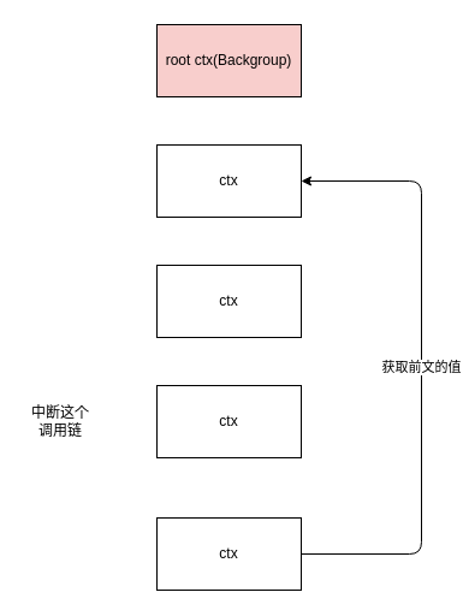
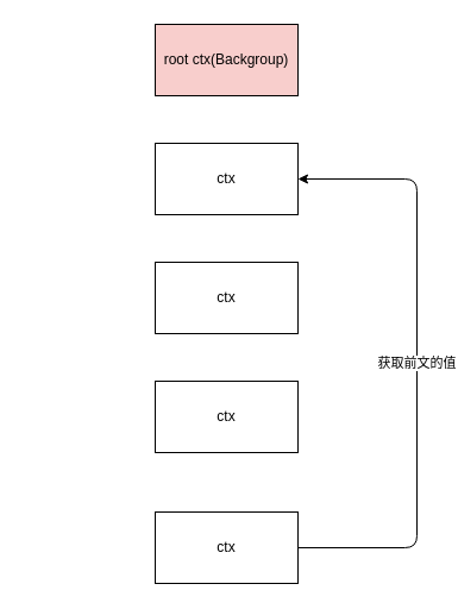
  <mxCell id="0" />
  <mxCell id="1" parent="0" />
  <mxCell id="2" value="ctx" style="rounded=0;whiteSpace=wrap;html=1;" parent="1" vertex="1"><mxGeometry x="130" y="120" width="120" height="60" as="geometry" /></mxCell>
  <mxCell id="3" value="root ctx(Backgroup)" style="rounded=0;whiteSpace=wrap;html=1;fillColor=#f8cecc;" parent="1" vertex="1"><mxGeometry x="130" y="20" width="120" height="60" as="geometry" /></mxCell>
  <mxCell id="4" value="ctx" style="rounded=0;whiteSpace=wrap;html=1;" parent="1" vertex="1"><mxGeometry x="130" y="220" width="120" height="60" as="geometry" /></mxCell>
  <mxCell id="5" value="ctx" style="rounded=0;whiteSpace=wrap;html=1;" parent="1" vertex="1"><mxGeometry x="130" y="320" width="120" height="60" as="geometry" /></mxCell>
  <mxCell id="6" value="获取前文的值" style="edgeStyle=orthogonalEdgeStyle;html=1;exitX=1;exitY=0.5;exitDx=0;exitDy=0;entryX=1;entryY=0.5;entryDx=0;entryDy=0;" parent="1" source="7" target="2" edge="1"><mxGeometry relative="1" as="geometry"><mxPoint x="390" y="310" as="targetPoint" /><Array as="points"><mxPoint x="350" y="460" /><mxPoint x="350" y="150" /></Array></mxGeometry></mxCell>
  <mxCell id="7" value="ctx" style="rounded=0;whiteSpace=wrap;html=1;" parent="1" vertex="1"><mxGeometry x="130" y="430" width="120" height="60" as="geometry" /></mxCell>
- <mxCell id="8" value="中断这个调用链" style="text;html=1;strokeColor=none;fillColor=none;align=center;verticalAlign=middle;whiteSpace=wrap;rounded=0;" parent="1" vertex="1"><mxGeometry x="20" y="335" width="60" height="30" as="geometry" /></mxCell>
